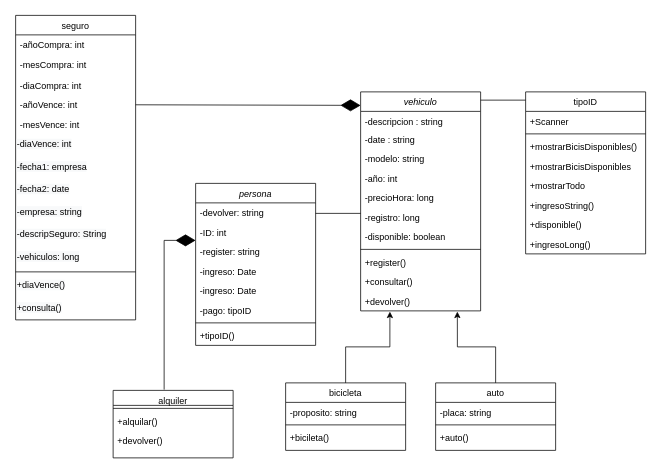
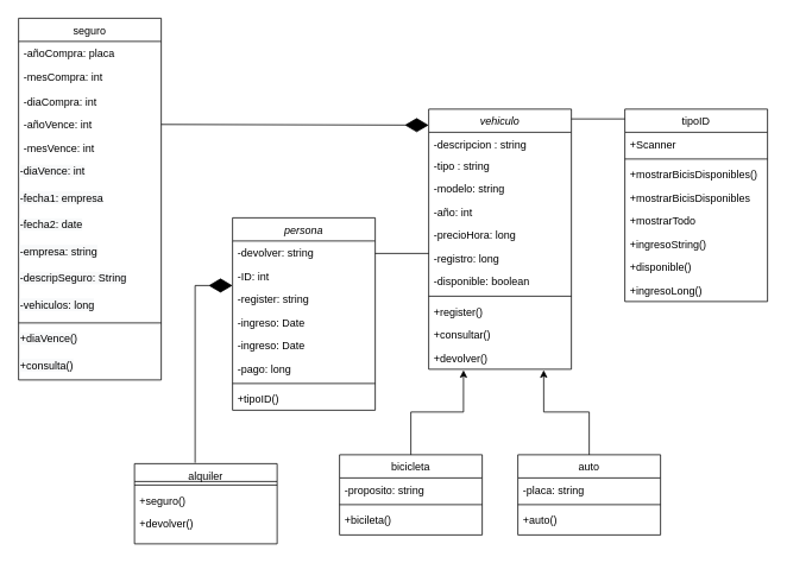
  <mxCell id="0" />
  <mxCell id="1" parent="0" />
  <mxCell id="2" value="vehiculo" style="swimlane;fontStyle=2;align=center;verticalAlign=top;childLayout=stackLayout;horizontal=1;startSize=26;horizontalStack=0;resizeParent=1;resizeLast=0;collapsible=1;marginBottom=0;rounded=0;shadow=0;strokeWidth=1;" vertex="1" parent="1"><mxGeometry x="480" y="122" width="160" height="292" as="geometry"><mxRectangle x="230" y="140" width="160" height="26" as="alternateBounds" /></mxGeometry></mxCell>
  <mxCell id="3" value="-descripcion : string" style="text;align=left;verticalAlign=top;spacingLeft=4;spacingRight=4;overflow=hidden;rotatable=0;points=[[0,0.5],[1,0.5]];portConstraint=eastwest;" vertex="1" parent="2"><mxGeometry y="26" width="160" height="24" as="geometry" /></mxCell>
- <mxCell id="4" value="-date : string" style="text;align=left;verticalAlign=top;spacingLeft=4;spacingRight=4;overflow=hidden;rotatable=0;points=[[0,0.5],[1,0.5]];portConstraint=eastwest;rounded=0;shadow=0;html=0;" vertex="1" parent="2"><mxGeometry y="50" width="160" height="26" as="geometry" /></mxCell>
+ <mxCell id="4" value="-tipo : string" style="text;align=left;verticalAlign=top;spacingLeft=4;spacingRight=4;overflow=hidden;rotatable=0;points=[[0,0.5],[1,0.5]];portConstraint=eastwest;rounded=0;shadow=0;html=0;" vertex="1" parent="2"><mxGeometry y="50" width="160" height="26" as="geometry" /></mxCell>
  <mxCell id="5" value="-modelo: string" style="text;align=left;verticalAlign=top;spacingLeft=4;spacingRight=4;overflow=hidden;rotatable=0;points=[[0,0.5],[1,0.5]];portConstraint=eastwest;rounded=0;shadow=0;html=0;" vertex="1" parent="2"><mxGeometry y="76" width="160" height="26" as="geometry" /></mxCell>
  <mxCell id="6" value="-año: int" style="text;align=left;verticalAlign=top;spacingLeft=4;spacingRight=4;overflow=hidden;rotatable=0;points=[[0,0.5],[1,0.5]];portConstraint=eastwest;rounded=0;shadow=0;html=0;" vertex="1" parent="2"><mxGeometry y="102" width="160" height="26" as="geometry" /></mxCell>
  <mxCell id="7" value="-precioHora: long" style="text;align=left;verticalAlign=top;spacingLeft=4;spacingRight=4;overflow=hidden;rotatable=0;points=[[0,0.5],[1,0.5]];portConstraint=eastwest;rounded=0;shadow=0;html=0;" vertex="1" parent="2"><mxGeometry y="128" width="160" height="26" as="geometry" /></mxCell>
  <mxCell id="8" value="-registro: long" style="text;align=left;verticalAlign=top;spacingLeft=4;spacingRight=4;overflow=hidden;rotatable=0;points=[[0,0.5],[1,0.5]];portConstraint=eastwest;rounded=0;shadow=0;html=0;" vertex="1" parent="2"><mxGeometry y="154" width="160" height="26" as="geometry" /></mxCell>
  <mxCell id="9" value="-disponible: boolean" style="text;align=left;verticalAlign=top;spacingLeft=4;spacingRight=4;overflow=hidden;rotatable=0;points=[[0,0.5],[1,0.5]];portConstraint=eastwest;rounded=0;shadow=0;html=0;" vertex="1" parent="2"><mxGeometry y="180" width="160" height="26" as="geometry" /></mxCell>
  <mxCell id="10" value="" style="line;html=1;strokeWidth=1;align=left;verticalAlign=middle;spacingTop=-1;spacingLeft=3;spacingRight=3;rotatable=0;labelPosition=right;points=[];portConstraint=eastwest;" vertex="1" parent="2"><mxGeometry y="206" width="160" height="8" as="geometry" /></mxCell>
  <mxCell id="11" value="+register()" style="text;align=left;verticalAlign=top;spacingLeft=4;spacingRight=4;overflow=hidden;rotatable=0;points=[[0,0.5],[1,0.5]];portConstraint=eastwest;" vertex="1" parent="2"><mxGeometry y="214" width="160" height="26" as="geometry" /></mxCell>
  <mxCell id="12" value="+consultar()&#10;" style="text;align=left;verticalAlign=top;spacingLeft=4;spacingRight=4;overflow=hidden;rotatable=0;points=[[0,0.5],[1,0.5]];portConstraint=eastwest;" vertex="1" parent="2"><mxGeometry y="240" width="160" height="26" as="geometry" /></mxCell>
  <mxCell id="13" value="+devolver()&#10;" style="text;align=left;verticalAlign=top;spacingLeft=4;spacingRight=4;overflow=hidden;rotatable=0;points=[[0,0.5],[1,0.5]];portConstraint=eastwest;" vertex="1" parent="2"><mxGeometry y="266" width="160" height="26" as="geometry" /></mxCell>
  <mxCell id="14" style="edgeStyle=orthogonalEdgeStyle;rounded=0;orthogonalLoop=1;jettySize=auto;html=1;entryX=0.244;entryY=1.038;entryDx=0;entryDy=0;entryPerimeter=0;" edge="1" parent="1" source="15" target="13"><mxGeometry relative="1" as="geometry" /></mxCell>
  <mxCell id="15" value="bicicleta" style="swimlane;fontStyle=0;align=center;verticalAlign=top;childLayout=stackLayout;horizontal=1;startSize=26;horizontalStack=0;resizeParent=1;resizeLast=0;collapsible=1;marginBottom=0;rounded=0;shadow=0;strokeWidth=1;" vertex="1" parent="1"><mxGeometry x="380" y="510" width="160" height="90" as="geometry"><mxRectangle x="130" y="380" width="160" height="26" as="alternateBounds" /></mxGeometry></mxCell>
  <mxCell id="16" value="-proposito: string" style="text;align=left;verticalAlign=top;spacingLeft=4;spacingRight=4;overflow=hidden;rotatable=0;points=[[0,0.5],[1,0.5]];portConstraint=eastwest;" vertex="1" parent="15"><mxGeometry y="26" width="160" height="26" as="geometry" /></mxCell>
  <mxCell id="17" value="" style="line;html=1;strokeWidth=1;align=left;verticalAlign=middle;spacingTop=-1;spacingLeft=3;spacingRight=3;rotatable=0;labelPosition=right;points=[];portConstraint=eastwest;" vertex="1" parent="15"><mxGeometry y="52" width="160" height="8" as="geometry" /></mxCell>
  <mxCell id="18" value="+bicileta()&#10;" style="text;align=left;verticalAlign=top;spacingLeft=4;spacingRight=4;overflow=hidden;rotatable=0;points=[[0,0.5],[1,0.5]];portConstraint=eastwest;" vertex="1" parent="15"><mxGeometry y="60" width="160" height="26" as="geometry" /></mxCell>
  <mxCell id="19" style="edgeStyle=orthogonalEdgeStyle;rounded=0;orthogonalLoop=1;jettySize=auto;html=1;entryX=0.806;entryY=1.038;entryDx=0;entryDy=0;entryPerimeter=0;" edge="1" parent="1" source="20" target="13"><mxGeometry relative="1" as="geometry"><mxPoint x="530" y="490" as="targetPoint" /></mxGeometry></mxCell>
  <mxCell id="20" value="auto" style="swimlane;fontStyle=0;align=center;verticalAlign=top;childLayout=stackLayout;horizontal=1;startSize=26;horizontalStack=0;resizeParent=1;resizeLast=0;collapsible=1;marginBottom=0;rounded=0;shadow=0;strokeWidth=1;" vertex="1" parent="1"><mxGeometry x="580" y="510" width="160" height="90" as="geometry"><mxRectangle x="550" y="140" width="160" height="26" as="alternateBounds" /></mxGeometry></mxCell>
  <mxCell id="21" value="-placa: string" style="text;align=left;verticalAlign=top;spacingLeft=4;spacingRight=4;overflow=hidden;rotatable=0;points=[[0,0.5],[1,0.5]];portConstraint=eastwest;" vertex="1" parent="20"><mxGeometry y="26" width="160" height="26" as="geometry" /></mxCell>
  <mxCell id="22" value="" style="line;html=1;strokeWidth=1;align=left;verticalAlign=middle;spacingTop=-1;spacingLeft=3;spacingRight=3;rotatable=0;labelPosition=right;points=[];portConstraint=eastwest;" vertex="1" parent="20"><mxGeometry y="52" width="160" height="8" as="geometry" /></mxCell>
  <mxCell id="23" value="+auto()&#10;" style="text;align=left;verticalAlign=top;spacingLeft=4;spacingRight=4;overflow=hidden;rotatable=0;points=[[0,0.5],[1,0.5]];portConstraint=eastwest;" vertex="1" parent="20"><mxGeometry y="60" width="160" height="26" as="geometry" /></mxCell>
  <mxCell id="24" value="persona" style="swimlane;fontStyle=2;align=center;verticalAlign=top;childLayout=stackLayout;horizontal=1;startSize=26;horizontalStack=0;resizeParent=1;resizeLast=0;collapsible=1;marginBottom=0;rounded=0;shadow=0;strokeWidth=1;" vertex="1" parent="1"><mxGeometry x="260" y="244" width="160" height="216" as="geometry"><mxRectangle x="230" y="140" width="160" height="26" as="alternateBounds" /></mxGeometry></mxCell>
  <mxCell id="25" value="-devolver: string&#10;" style="text;align=left;verticalAlign=top;spacingLeft=4;spacingRight=4;overflow=hidden;rotatable=0;points=[[0,0.5],[1,0.5]];portConstraint=eastwest;" vertex="1" parent="24"><mxGeometry y="26" width="160" height="26" as="geometry" /></mxCell>
  <mxCell id="26" value="-ID: int" style="text;align=left;verticalAlign=top;spacingLeft=4;spacingRight=4;overflow=hidden;rotatable=0;points=[[0,0.5],[1,0.5]];portConstraint=eastwest;rounded=0;shadow=0;html=0;" vertex="1" parent="24"><mxGeometry y="52" width="160" height="26" as="geometry" /></mxCell>
  <mxCell id="27" value="-register: string&#10;" style="text;align=left;verticalAlign=top;spacingLeft=4;spacingRight=4;overflow=hidden;rotatable=0;points=[[0,0.5],[1,0.5]];portConstraint=eastwest;rounded=0;shadow=0;html=0;" vertex="1" parent="24"><mxGeometry y="78" width="160" height="26" as="geometry" /></mxCell>
  <mxCell id="28" value="-ingreso: Date" style="text;align=left;verticalAlign=top;spacingLeft=4;spacingRight=4;overflow=hidden;rotatable=0;points=[[0,0.5],[1,0.5]];portConstraint=eastwest;rounded=0;shadow=0;html=0;" vertex="1" parent="24"><mxGeometry y="104" width="160" height="26" as="geometry" /></mxCell>
  <mxCell id="29" value="-ingreso: Date" style="text;align=left;verticalAlign=top;spacingLeft=4;spacingRight=4;overflow=hidden;rotatable=0;points=[[0,0.5],[1,0.5]];portConstraint=eastwest;rounded=0;shadow=0;html=0;" vertex="1" parent="24"><mxGeometry y="130" width="160" height="26" as="geometry" /></mxCell>
- <mxCell id="30" value="-pago: tipoID" style="text;align=left;verticalAlign=top;spacingLeft=4;spacingRight=4;overflow=hidden;rotatable=0;points=[[0,0.5],[1,0.5]];portConstraint=eastwest;rounded=0;shadow=0;html=0;" vertex="1" parent="24"><mxGeometry y="156" width="160" height="26" as="geometry" /></mxCell>
+ <mxCell id="30" value="-pago: long" style="text;align=left;verticalAlign=top;spacingLeft=4;spacingRight=4;overflow=hidden;rotatable=0;points=[[0,0.5],[1,0.5]];portConstraint=eastwest;rounded=0;shadow=0;html=0;" vertex="1" parent="24"><mxGeometry y="156" width="160" height="26" as="geometry" /></mxCell>
  <mxCell id="31" value="" style="line;html=1;strokeWidth=1;align=left;verticalAlign=middle;spacingTop=-1;spacingLeft=3;spacingRight=3;rotatable=0;labelPosition=right;points=[];portConstraint=eastwest;" vertex="1" parent="24"><mxGeometry y="182" width="160" height="8" as="geometry" /></mxCell>
  <mxCell id="32" value="+tipoID()" style="text;align=left;verticalAlign=top;spacingLeft=4;spacingRight=4;overflow=hidden;rotatable=0;points=[[0,0.5],[1,0.5]];portConstraint=eastwest;" vertex="1" parent="24"><mxGeometry y="190" width="160" height="26" as="geometry" /></mxCell>
  <mxCell id="33" value="tipoID" style="swimlane;fontStyle=0;align=center;verticalAlign=top;childLayout=stackLayout;horizontal=1;startSize=26;horizontalStack=0;resizeParent=1;resizeLast=0;collapsible=1;marginBottom=0;rounded=0;shadow=0;strokeWidth=1;" vertex="1" parent="1"><mxGeometry x="700" y="122" width="160" height="216" as="geometry"><mxRectangle x="550" y="140" width="160" height="26" as="alternateBounds" /></mxGeometry></mxCell>
  <mxCell id="34" value="+Scanner" style="text;align=left;verticalAlign=top;spacingLeft=4;spacingRight=4;overflow=hidden;rotatable=0;points=[[0,0.5],[1,0.5]];portConstraint=eastwest;rounded=0;shadow=0;html=0;" vertex="1" parent="33"><mxGeometry y="26" width="160" height="26" as="geometry" /></mxCell>
  <mxCell id="35" value="" style="line;html=1;strokeWidth=1;align=left;verticalAlign=middle;spacingTop=-1;spacingLeft=3;spacingRight=3;rotatable=0;labelPosition=right;points=[];portConstraint=eastwest;" vertex="1" parent="33"><mxGeometry y="52" width="160" height="8" as="geometry" /></mxCell>
  <mxCell id="36" value="+mostrarBicisDisponibles()" style="text;align=left;verticalAlign=top;spacingLeft=4;spacingRight=4;overflow=hidden;rotatable=0;points=[[0,0.5],[1,0.5]];portConstraint=eastwest;" vertex="1" parent="33"><mxGeometry y="60" width="160" height="26" as="geometry" /></mxCell>
  <mxCell id="37" value="+mostrarBicisDisponibles" style="text;align=left;verticalAlign=top;spacingLeft=4;spacingRight=4;overflow=hidden;rotatable=0;points=[[0,0.5],[1,0.5]];portConstraint=eastwest;" vertex="1" parent="33"><mxGeometry y="86" width="160" height="26" as="geometry" /></mxCell>
  <mxCell id="38" value="+mostrarTodo" style="text;align=left;verticalAlign=top;spacingLeft=4;spacingRight=4;overflow=hidden;rotatable=0;points=[[0,0.5],[1,0.5]];portConstraint=eastwest;rounded=0;shadow=0;html=0;" vertex="1" parent="33"><mxGeometry y="112" width="160" height="26" as="geometry" /></mxCell>
  <mxCell id="39" value="+ingresoString()" style="text;align=left;verticalAlign=top;spacingLeft=4;spacingRight=4;overflow=hidden;rotatable=0;points=[[0,0.5],[1,0.5]];portConstraint=eastwest;rounded=0;shadow=0;html=0;" vertex="1" parent="33"><mxGeometry y="138" width="160" height="26" as="geometry" /></mxCell>
  <mxCell id="40" value="+disponible()&#10;" style="text;align=left;verticalAlign=top;spacingLeft=4;spacingRight=4;overflow=hidden;rotatable=0;points=[[0,0.5],[1,0.5]];portConstraint=eastwest;rounded=0;shadow=0;html=0;" vertex="1" parent="33"><mxGeometry y="164" width="160" height="26" as="geometry" /></mxCell>
  <mxCell id="41" value="+ingresoLong()" style="text;align=left;verticalAlign=top;spacingLeft=4;spacingRight=4;overflow=hidden;rotatable=0;points=[[0,0.5],[1,0.5]];portConstraint=eastwest;rounded=0;shadow=0;html=0;" vertex="1" parent="33"><mxGeometry y="190" width="160" height="26" as="geometry" /></mxCell>
  <mxCell id="42" value="seguro" style="swimlane;fontStyle=0;align=center;verticalAlign=top;childLayout=stackLayout;horizontal=1;startSize=26;horizontalStack=0;resizeParent=1;resizeLast=0;collapsible=1;marginBottom=0;rounded=0;shadow=0;strokeWidth=1;" vertex="1" parent="1"><mxGeometry x="20" y="20" width="160" height="406" as="geometry"><mxRectangle x="550" y="140" width="160" height="26" as="alternateBounds" /></mxGeometry></mxCell>
- <mxCell id="43" value="-añoCompra: int&#10;" style="text;align=left;verticalAlign=top;spacingLeft=4;spacingRight=4;overflow=hidden;rotatable=0;points=[[0,0.5],[1,0.5]];portConstraint=eastwest;" vertex="1" parent="42"><mxGeometry y="26" width="160" height="26" as="geometry" /></mxCell>
+ <mxCell id="43" value="-añoCompra: placa&#10;" style="text;align=left;verticalAlign=top;spacingLeft=4;spacingRight=4;overflow=hidden;rotatable=0;points=[[0,0.5],[1,0.5]];portConstraint=eastwest;" vertex="1" parent="42"><mxGeometry y="26" width="160" height="26" as="geometry" /></mxCell>
  <mxCell id="44" value="-mesCompra: int&#10;" style="text;align=left;verticalAlign=top;spacingLeft=4;spacingRight=4;overflow=hidden;rotatable=0;points=[[0,0.5],[1,0.5]];portConstraint=eastwest;" vertex="1" parent="42"><mxGeometry y="52" width="160" height="28" as="geometry" /></mxCell>
  <mxCell id="45" value="-diaCompra: int&#10;" style="text;align=left;verticalAlign=top;spacingLeft=4;spacingRight=4;overflow=hidden;rotatable=0;points=[[0,0.5],[1,0.5]];portConstraint=eastwest;" vertex="1" parent="42"><mxGeometry y="80" width="160" height="26" as="geometry" /></mxCell>
  <mxCell id="46" value="-añoVence: int&#10;" style="text;align=left;verticalAlign=top;spacingLeft=4;spacingRight=4;overflow=hidden;rotatable=0;points=[[0,0.5],[1,0.5]];portConstraint=eastwest;" vertex="1" parent="42"><mxGeometry y="106" width="160" height="26" as="geometry" /></mxCell>
  <mxCell id="47" value="-mesVence: int" style="text;align=left;verticalAlign=top;spacingLeft=4;spacingRight=4;overflow=hidden;rotatable=0;points=[[0,0.5],[1,0.5]];portConstraint=eastwest;" vertex="1" parent="42"><mxGeometry y="132" width="160" height="26" as="geometry" /></mxCell>
  <mxCell id="48" value="&lt;span style=&quot;color: rgb(0 , 0 , 0) ; font-family: &amp;#34;helvetica&amp;#34; ; font-size: 12px ; font-style: normal ; font-weight: 400 ; letter-spacing: normal ; text-align: left ; text-indent: 0px ; text-transform: none ; word-spacing: 0px ; background-color: rgb(248 , 249 , 250) ; display: inline ; float: none&quot;&gt;-diaVence: int&lt;/span&gt;" style="text;whiteSpace=wrap;html=1;" vertex="1" parent="42"><mxGeometry y="158" width="160" height="30" as="geometry" /></mxCell>
  <mxCell id="49" value="&lt;span style=&quot;color: rgb(0 , 0 , 0) ; font-family: &amp;#34;helvetica&amp;#34; ; font-size: 12px ; font-style: normal ; font-weight: 400 ; letter-spacing: normal ; text-align: left ; text-indent: 0px ; text-transform: none ; word-spacing: 0px ; background-color: rgb(248 , 249 , 250) ; display: inline ; float: none&quot;&gt;-fecha1: empresa&lt;/span&gt;" style="text;whiteSpace=wrap;html=1;" vertex="1" parent="42"><mxGeometry y="188" width="160" height="30" as="geometry" /></mxCell>
  <mxCell id="50" value="&lt;span style=&quot;color: rgb(0 , 0 , 0) ; font-family: &amp;#34;helvetica&amp;#34; ; font-size: 12px ; font-style: normal ; font-weight: 400 ; letter-spacing: normal ; text-align: left ; text-indent: 0px ; text-transform: none ; word-spacing: 0px ; background-color: rgb(248 , 249 , 250) ; display: inline ; float: none&quot;&gt;-fecha2: date&lt;/span&gt;" style="text;whiteSpace=wrap;html=1;" vertex="1" parent="42"><mxGeometry y="218" width="160" height="30" as="geometry" /></mxCell>
  <mxCell id="51" value="&lt;span style=&quot;color: rgb(0 , 0 , 0) ; font-family: &amp;#34;helvetica&amp;#34; ; font-size: 12px ; font-style: normal ; font-weight: 400 ; letter-spacing: normal ; text-align: left ; text-indent: 0px ; text-transform: none ; word-spacing: 0px ; background-color: rgb(248 , 249 , 250) ; display: inline ; float: none&quot;&gt;-empresa: string&lt;/span&gt;" style="text;whiteSpace=wrap;html=1;" vertex="1" parent="42"><mxGeometry y="248" width="160" height="30" as="geometry" /></mxCell>
  <mxCell id="52" value="&lt;span style=&quot;color: rgb(0 , 0 , 0) ; font-family: &amp;#34;helvetica&amp;#34; ; font-size: 12px ; font-style: normal ; font-weight: 400 ; letter-spacing: normal ; text-align: left ; text-indent: 0px ; text-transform: none ; word-spacing: 0px ; background-color: rgb(248 , 249 , 250) ; display: inline ; float: none&quot;&gt;-descripSeguro: String&lt;br&gt;&lt;br&gt;&lt;/span&gt;" style="text;whiteSpace=wrap;html=1;" vertex="1" parent="42"><mxGeometry y="278" width="160" height="30" as="geometry" /></mxCell>
  <mxCell id="53" value="&lt;span style=&quot;color: rgb(0 , 0 , 0) ; font-family: &amp;#34;helvetica&amp;#34; ; font-size: 12px ; font-style: normal ; font-weight: 400 ; letter-spacing: normal ; text-align: left ; text-indent: 0px ; text-transform: none ; word-spacing: 0px ; background-color: rgb(248 , 249 , 250) ; display: inline ; float: none&quot;&gt;-vehiculos: long&lt;/span&gt;" style="text;whiteSpace=wrap;html=1;" vertex="1" parent="42"><mxGeometry y="308" width="160" height="30" as="geometry" /></mxCell>
  <mxCell id="54" value="" style="line;html=1;strokeWidth=1;align=left;verticalAlign=middle;spacingTop=-1;spacingLeft=3;spacingRight=3;rotatable=0;labelPosition=right;points=[];portConstraint=eastwest;" vertex="1" parent="42"><mxGeometry y="338" width="160" height="8" as="geometry" /></mxCell>
  <mxCell id="55" value="&lt;span style=&quot;color: rgb(0 , 0 , 0) ; font-family: &amp;#34;helvetica&amp;#34; ; font-size: 12px ; font-style: normal ; font-weight: 400 ; letter-spacing: normal ; text-align: left ; text-indent: 0px ; text-transform: none ; word-spacing: 0px ; background-color: rgb(248 , 249 , 250) ; display: inline ; float: none&quot;&gt;+diaVence()&lt;/span&gt;" style="text;whiteSpace=wrap;html=1;" vertex="1" parent="42"><mxGeometry y="346" width="160" height="30" as="geometry" /></mxCell>
  <mxCell id="56" value="&lt;span style=&quot;color: rgb(0 , 0 , 0) ; font-family: &amp;#34;helvetica&amp;#34; ; font-size: 12px ; font-style: normal ; font-weight: 400 ; letter-spacing: normal ; text-align: left ; text-indent: 0px ; text-transform: none ; word-spacing: 0px ; background-color: rgb(248 , 249 , 250) ; display: inline ; float: none&quot;&gt;+consulta()&lt;/span&gt;" style="text;whiteSpace=wrap;html=1;" vertex="1" parent="42"><mxGeometry y="376" width="160" height="30" as="geometry" /></mxCell>
  <mxCell id="57" value="" style="endArrow=none;html=1;rounded=0;" edge="1" parent="1"><mxGeometry width="50" height="50" relative="1" as="geometry"><mxPoint x="640" y="133" as="sourcePoint" /><mxPoint x="700" y="133" as="targetPoint" /><Array as="points" /></mxGeometry></mxCell>
  <mxCell id="58" value="" style="endArrow=diamondThin;endFill=1;endSize=24;html=1;rounded=0;" edge="1" parent="1" source="46"><mxGeometry width="160" relative="1" as="geometry"><mxPoint x="360" y="140" as="sourcePoint" /><mxPoint x="480" y="140" as="targetPoint" /></mxGeometry></mxCell>
  <mxCell id="59" value="alquiler" style="swimlane;fontStyle=0;align=center;verticalAlign=top;childLayout=stackLayout;horizontal=1;startSize=20;horizontalStack=0;resizeParent=1;resizeLast=0;collapsible=1;marginBottom=0;rounded=0;shadow=0;strokeWidth=1;" vertex="1" parent="1"><mxGeometry x="150" y="520" width="160" height="90" as="geometry"><mxRectangle x="550" y="140" width="160" height="26" as="alternateBounds" /></mxGeometry></mxCell>
  <mxCell id="60" value="" style="line;html=1;strokeWidth=1;align=left;verticalAlign=middle;spacingTop=-1;spacingLeft=3;spacingRight=3;rotatable=0;labelPosition=right;points=[];portConstraint=eastwest;" vertex="1" parent="59"><mxGeometry y="20" width="160" height="8" as="geometry" /></mxCell>
- <mxCell id="61" value="+alquilar()&#10;" style="text;align=left;verticalAlign=top;spacingLeft=4;spacingRight=4;overflow=hidden;rotatable=0;points=[[0,0.5],[1,0.5]];portConstraint=eastwest;rounded=0;shadow=0;html=0;" vertex="1" parent="59"><mxGeometry y="28" width="160" height="26" as="geometry" /></mxCell>
+ <mxCell id="61" value="+seguro()&#10;" style="text;align=left;verticalAlign=top;spacingLeft=4;spacingRight=4;overflow=hidden;rotatable=0;points=[[0,0.5],[1,0.5]];portConstraint=eastwest;rounded=0;shadow=0;html=0;" vertex="1" parent="59"><mxGeometry y="28" width="160" height="26" as="geometry" /></mxCell>
  <mxCell id="62" value="+devolver()" style="text;align=left;verticalAlign=top;spacingLeft=4;spacingRight=4;overflow=hidden;rotatable=0;points=[[0,0.5],[1,0.5]];portConstraint=eastwest;rounded=0;shadow=0;html=0;" vertex="1" parent="59"><mxGeometry y="54" width="160" height="26" as="geometry" /></mxCell>
  <mxCell id="63" value="" style="endArrow=diamondThin;endFill=1;endSize=24;html=1;rounded=0;exitX=0.425;exitY=-0.011;exitDx=0;exitDy=0;exitPerimeter=0;" edge="1" parent="1" source="59"><mxGeometry width="160" relative="1" as="geometry"><mxPoint x="150" y="350" as="sourcePoint" /><mxPoint x="260" y="320" as="targetPoint" /><Array as="points"><mxPoint x="218" y="320" /></Array></mxGeometry></mxCell>
  <mxCell id="64" value="" style="line;strokeWidth=1;fillColor=none;align=left;verticalAlign=middle;spacingTop=-1;spacingLeft=3;spacingRight=3;rotatable=0;labelPosition=right;points=[];portConstraint=eastwest;" vertex="1" parent="1"><mxGeometry x="420" y="280" width="60" height="8" as="geometry" /></mxCell>
